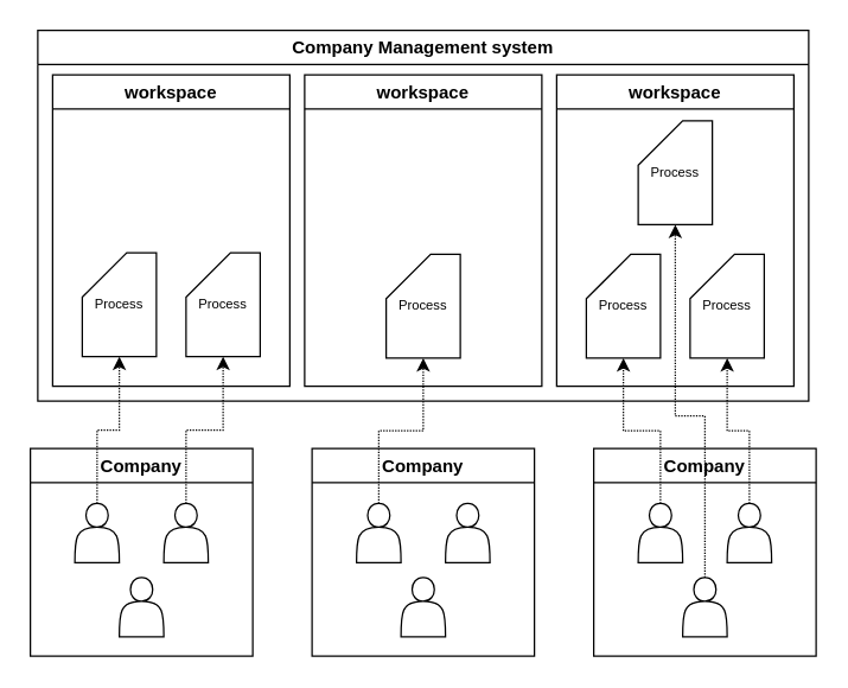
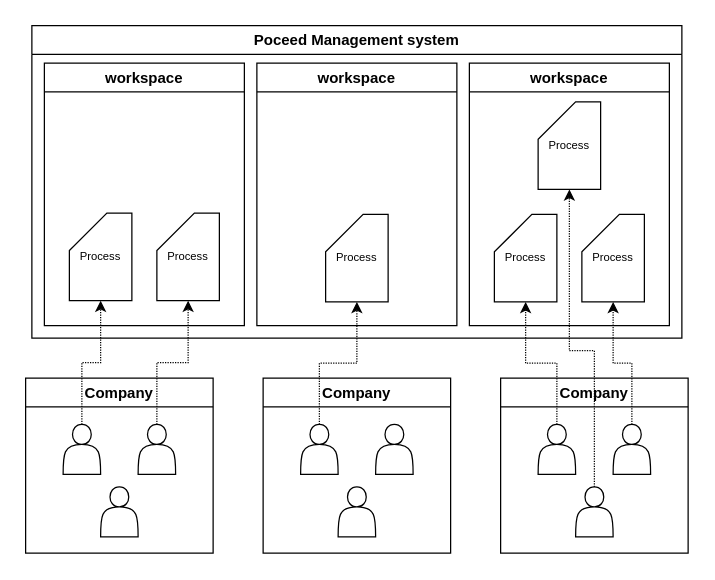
  <mxCell id="0" />
  <mxCell id="1" parent="0" />
- <mxCell id="2" value="Company Management system" style="swimlane;whiteSpace=wrap;html=1;" vertex="1" parent="1"><mxGeometry x="25" y="20" width="520" height="250" as="geometry" /></mxCell>
+ <mxCell id="2" value="Poceed Management system" style="swimlane;whiteSpace=wrap;html=1;" vertex="1" parent="1"><mxGeometry x="25" y="20" width="520" height="250" as="geometry" /></mxCell>
  <mxCell id="3" value="workspace" style="swimlane;whiteSpace=wrap;html=1;strokeColor=default;fontFamily=Helvetica;fontSize=12;fontColor=default;fillColor=default;" vertex="1" parent="2"><mxGeometry x="10" y="30" width="160" height="210" as="geometry" /></mxCell>
  <mxCell id="4" value="Process" style="shape=card;whiteSpace=wrap;html=1;fontSize=9;" vertex="1" parent="3"><mxGeometry x="20" y="120" width="50" height="70" as="geometry" /></mxCell>
  <mxCell id="5" value="Process" style="shape=card;whiteSpace=wrap;html=1;fontSize=9;" vertex="1" parent="3"><mxGeometry x="90" y="120" width="50" height="70" as="geometry" /></mxCell>
  <mxCell id="6" value="workspace" style="swimlane;whiteSpace=wrap;html=1;strokeColor=default;fontFamily=Helvetica;fontSize=12;fontColor=default;fillColor=default;" vertex="1" parent="2"><mxGeometry x="180" y="30" width="160" height="210" as="geometry" /></mxCell>
  <mxCell id="7" value="Process" style="shape=card;whiteSpace=wrap;html=1;fontSize=9;" vertex="1" parent="6"><mxGeometry x="55" y="121" width="50" height="70" as="geometry" /></mxCell>
  <mxCell id="8" value="workspace" style="swimlane;whiteSpace=wrap;html=1;strokeColor=default;fontFamily=Helvetica;fontSize=12;fontColor=default;fillColor=default;" vertex="1" parent="2"><mxGeometry x="350" y="30" width="160" height="210" as="geometry" /></mxCell>
  <mxCell id="9" value="Process" style="shape=card;whiteSpace=wrap;html=1;fontSize=9;" vertex="1" parent="8"><mxGeometry x="20" y="121" width="50" height="70" as="geometry" /></mxCell>
  <mxCell id="10" value="Process" style="shape=card;whiteSpace=wrap;html=1;fontSize=9;" vertex="1" parent="8"><mxGeometry x="90" y="121" width="50" height="70" as="geometry" /></mxCell>
  <mxCell id="11" value="Process" style="shape=card;whiteSpace=wrap;html=1;fontSize=9;" vertex="1" parent="8"><mxGeometry x="55" y="31" width="50" height="70" as="geometry" /></mxCell>
  <mxCell id="12" value="Company" style="swimlane;whiteSpace=wrap;html=1;" vertex="1" parent="1"><mxGeometry x="20" y="302" width="150" height="140" as="geometry" /></mxCell>
  <mxCell id="13" value="" style="shape=actor;whiteSpace=wrap;html=1;" vertex="1" parent="12"><mxGeometry x="60" y="87" width="30" height="40" as="geometry" /></mxCell>
  <mxCell id="14" value="" style="shape=actor;whiteSpace=wrap;html=1;" vertex="1" parent="12"><mxGeometry x="90" y="37" width="30" height="40" as="geometry" /></mxCell>
  <mxCell id="15" value="" style="shape=actor;whiteSpace=wrap;html=1;" vertex="1" parent="12"><mxGeometry x="30" y="37" width="30" height="40" as="geometry" /></mxCell>
  <mxCell id="16" value="Company" style="swimlane;whiteSpace=wrap;html=1;" vertex="1" parent="1"><mxGeometry x="210" y="302" width="150" height="140" as="geometry" /></mxCell>
  <mxCell id="17" value="" style="shape=actor;whiteSpace=wrap;html=1;" vertex="1" parent="16"><mxGeometry x="60" y="87" width="30" height="40" as="geometry" /></mxCell>
  <mxCell id="18" value="" style="shape=actor;whiteSpace=wrap;html=1;" vertex="1" parent="16"><mxGeometry x="90" y="37" width="30" height="40" as="geometry" /></mxCell>
  <mxCell id="19" value="" style="shape=actor;whiteSpace=wrap;html=1;" vertex="1" parent="16"><mxGeometry x="30" y="37" width="30" height="40" as="geometry" /></mxCell>
  <mxCell id="20" value="Company" style="swimlane;whiteSpace=wrap;html=1;" vertex="1" parent="1"><mxGeometry x="400" y="302" width="150" height="140" as="geometry" /></mxCell>
  <mxCell id="21" value="" style="shape=actor;whiteSpace=wrap;html=1;" vertex="1" parent="20"><mxGeometry x="60" y="87" width="30" height="40" as="geometry" /></mxCell>
  <mxCell id="22" value="" style="shape=actor;whiteSpace=wrap;html=1;" vertex="1" parent="20"><mxGeometry x="90" y="37" width="30" height="40" as="geometry" /></mxCell>
  <mxCell id="23" value="" style="shape=actor;whiteSpace=wrap;html=1;" vertex="1" parent="20"><mxGeometry x="30" y="37" width="30" height="40" as="geometry" /></mxCell>
  <mxCell id="24" style="edgeStyle=orthogonalEdgeStyle;shape=connector;rounded=0;orthogonalLoop=1;jettySize=auto;html=1;exitX=0.5;exitY=0;exitDx=0;exitDy=0;entryX=0.5;entryY=1;entryDx=0;entryDy=0;entryPerimeter=0;dashed=1;dashPattern=1 1;labelBackgroundColor=default;strokeColor=default;fontFamily=Helvetica;fontSize=12;fontColor=default;endArrow=classic;" edge="1" parent="1" source="14" target="5"><mxGeometry relative="1" as="geometry" /></mxCell>
  <mxCell id="25" style="edgeStyle=orthogonalEdgeStyle;shape=connector;rounded=0;orthogonalLoop=1;jettySize=auto;html=1;exitX=0.5;exitY=0;exitDx=0;exitDy=0;dashed=1;dashPattern=1 1;labelBackgroundColor=default;strokeColor=default;fontFamily=Helvetica;fontSize=12;fontColor=default;endArrow=classic;entryX=0.5;entryY=1;entryDx=0;entryDy=0;entryPerimeter=0;" edge="1" parent="1" source="15" target="4"><mxGeometry relative="1" as="geometry"><mxPoint x="85" y="250" as="targetPoint" /></mxGeometry></mxCell>
  <mxCell id="26" style="edgeStyle=orthogonalEdgeStyle;shape=connector;rounded=0;orthogonalLoop=1;jettySize=auto;html=1;exitX=0.5;exitY=0;exitDx=0;exitDy=0;entryX=0.5;entryY=1;entryDx=0;entryDy=0;entryPerimeter=0;dashed=1;dashPattern=1 1;labelBackgroundColor=default;strokeColor=default;fontFamily=Helvetica;fontSize=12;fontColor=default;endArrow=classic;" edge="1" parent="1" source="19" target="7"><mxGeometry relative="1" as="geometry" /></mxCell>
  <mxCell id="27" style="edgeStyle=orthogonalEdgeStyle;shape=connector;rounded=0;orthogonalLoop=1;jettySize=auto;html=1;exitX=0.5;exitY=0;exitDx=0;exitDy=0;entryX=0.5;entryY=1;entryDx=0;entryDy=0;entryPerimeter=0;dashed=1;dashPattern=1 1;labelBackgroundColor=default;strokeColor=default;fontFamily=Helvetica;fontSize=12;fontColor=default;endArrow=classic;" edge="1" parent="1" source="23" target="9"><mxGeometry relative="1" as="geometry" /></mxCell>
  <mxCell id="28" style="edgeStyle=orthogonalEdgeStyle;shape=connector;rounded=0;orthogonalLoop=1;jettySize=auto;html=1;exitX=0.5;exitY=0;exitDx=0;exitDy=0;entryX=0.5;entryY=1;entryDx=0;entryDy=0;entryPerimeter=0;dashed=1;dashPattern=1 1;labelBackgroundColor=default;strokeColor=default;fontFamily=Helvetica;fontSize=12;fontColor=default;endArrow=classic;" edge="1" parent="1" source="22" target="10"><mxGeometry relative="1" as="geometry" /></mxCell>
  <mxCell id="29" style="edgeStyle=orthogonalEdgeStyle;shape=connector;rounded=0;orthogonalLoop=1;jettySize=auto;html=1;exitX=0.5;exitY=0;exitDx=0;exitDy=0;entryX=0.5;entryY=1;entryDx=0;entryDy=0;entryPerimeter=0;dashed=1;dashPattern=1 1;labelBackgroundColor=default;strokeColor=default;fontFamily=Helvetica;fontSize=12;fontColor=default;endArrow=classic;" edge="1" parent="1" source="21" target="11"><mxGeometry relative="1" as="geometry"><Array as="points"><mxPoint x="475" y="280" /><mxPoint x="455" y="280" /></Array></mxGeometry></mxCell>
